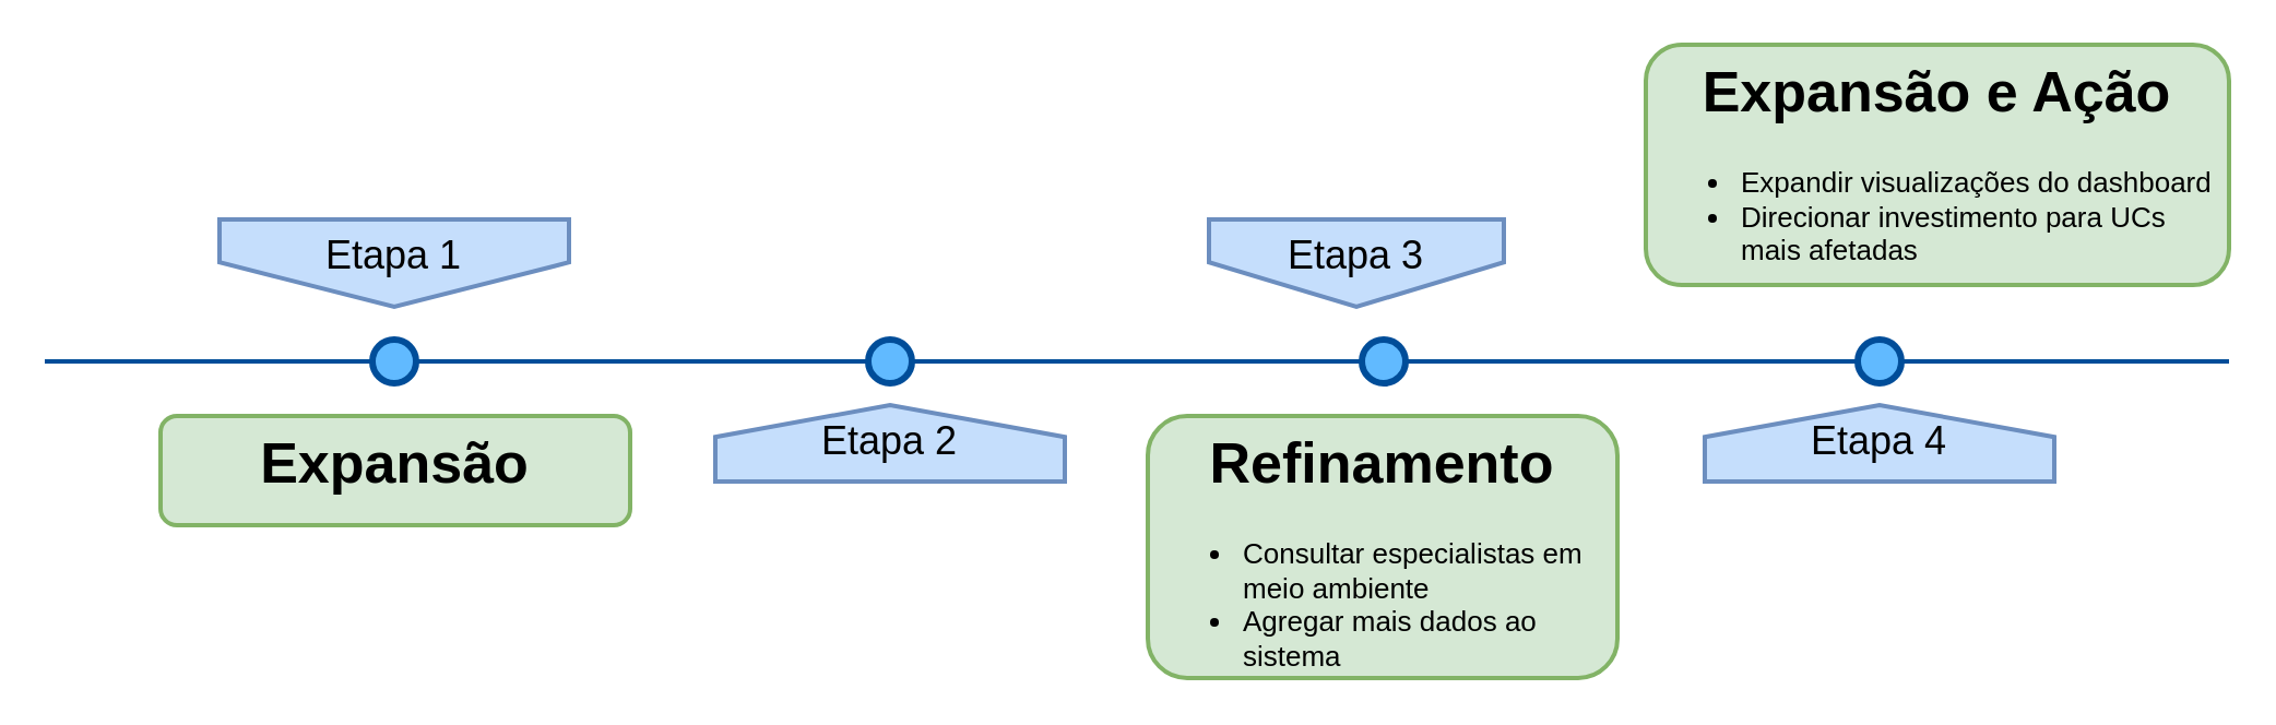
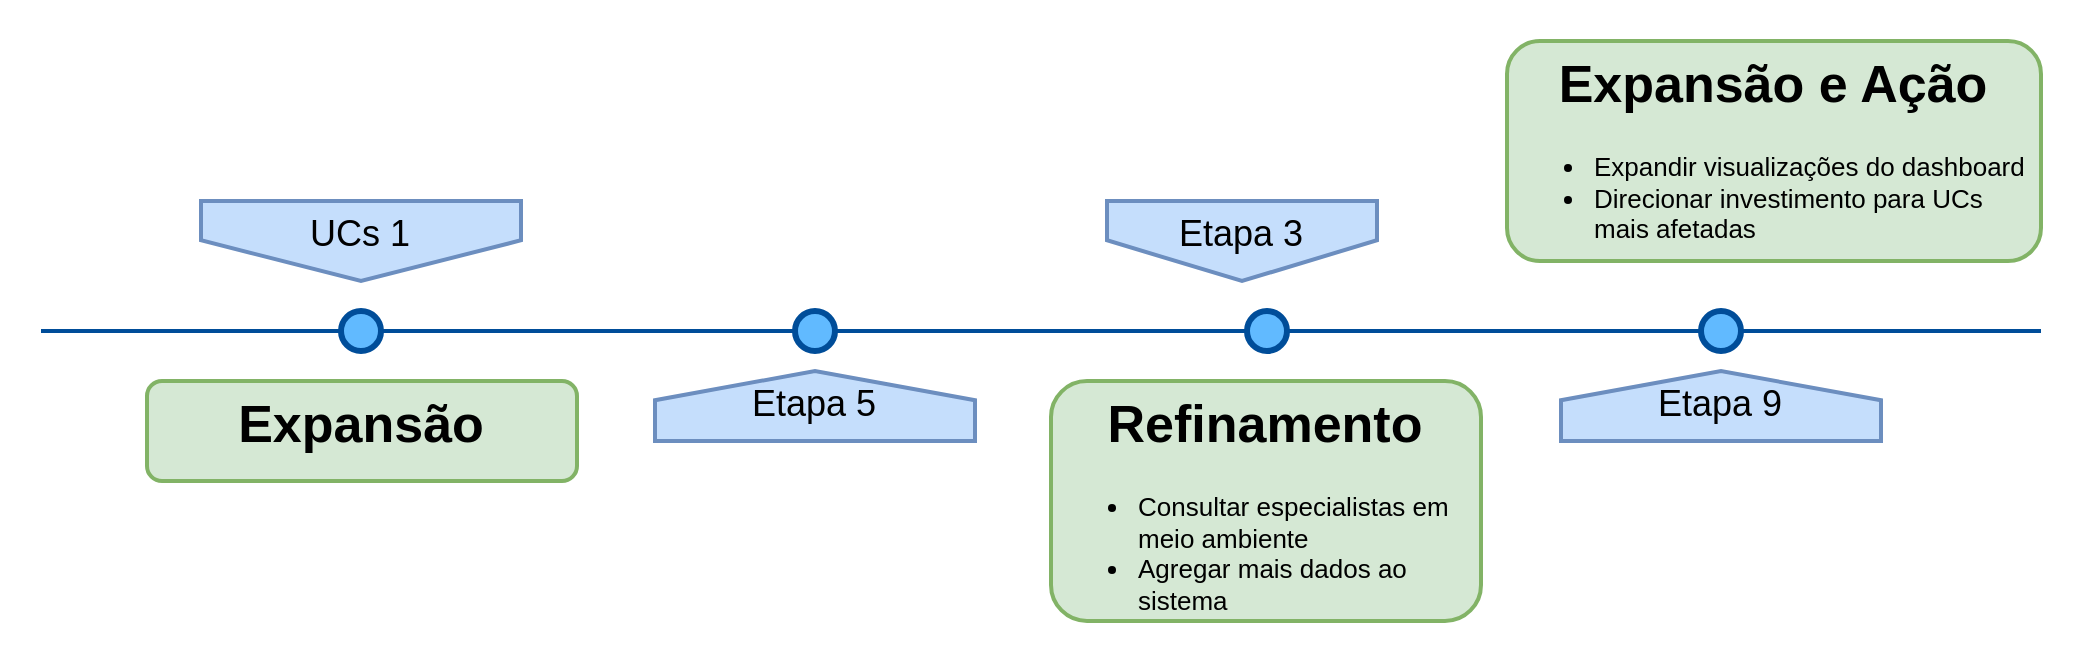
  <mxCell id="0" />
  <mxCell id="1" parent="0" />
  <mxCell id="2" value="" style="line;strokeWidth=2;html=1;fillColor=none;fontSize=28;fontColor=#004D99;strokeColor=#004D99;" parent="1" vertex="1"><mxGeometry x="20" y="160" width="1000" height="10" as="geometry" /></mxCell>
- <mxCell id="3" value="Etapa 1" style="shape=offPageConnector;whiteSpace=wrap;html=1;fillColor=#C5DEFC;fontSize=18;size=0.509;verticalAlign=top;strokeColor=#6c8ebf;strokeWidth=2;" parent="1" vertex="1"><mxGeometry x="100" y="100" width="160" height="40" as="geometry" /></mxCell>
+ <mxCell id="3" value="UCs 1" style="shape=offPageConnector;whiteSpace=wrap;html=1;fillColor=#C5DEFC;fontSize=18;size=0.509;verticalAlign=top;strokeColor=#6c8ebf;strokeWidth=2;" parent="1" vertex="1"><mxGeometry x="100" y="100" width="160" height="40" as="geometry" /></mxCell>
  <mxCell id="4" value="&lt;span style=&quot;font-size: 18px;&quot;&gt;Etapa 3&lt;/span&gt;" style="shape=offPageConnector;whiteSpace=wrap;html=1;fillColor=#C5DEFC;fontSize=18;size=0.509;verticalAlign=top;strokeColor=#6c8ebf;strokeWidth=2;" parent="1" vertex="1"><mxGeometry x="553" y="100" width="135" height="40" as="geometry" /></mxCell>
- <mxCell id="5" value="&lt;span style=&quot;font-size: 18px;&quot;&gt;Etapa 2&lt;/span&gt;" style="shape=offPageConnector;whiteSpace=wrap;html=1;fillColor=#C5DEFC;fontSize=18;size=0.418;flipV=1;verticalAlign=bottom;strokeColor=#6c8ebf;spacingBottom=4;strokeWidth=2;" parent="1" vertex="1"><mxGeometry x="327" y="185" width="160" height="35" as="geometry" /></mxCell>
- <mxCell id="6" value="&lt;span style=&quot;font-size: 18px;&quot;&gt;Etapa 4&lt;/span&gt;" style="shape=offPageConnector;whiteSpace=wrap;html=1;fillColor=#C5DEFC;fontSize=18;size=0.418;flipV=1;verticalAlign=bottom;strokeColor=#6c8ebf;spacingBottom=4;strokeWidth=2;" parent="1" vertex="1"><mxGeometry x="780" y="185" width="160" height="35" as="geometry" /></mxCell>
+ <mxCell id="5" value="&lt;span style=&quot;font-size: 18px;&quot;&gt;Etapa 5&lt;/span&gt;" style="shape=offPageConnector;whiteSpace=wrap;html=1;fillColor=#C5DEFC;fontSize=18;size=0.418;flipV=1;verticalAlign=bottom;strokeColor=#6c8ebf;spacingBottom=4;strokeWidth=2;" parent="1" vertex="1"><mxGeometry x="327" y="185" width="160" height="35" as="geometry" /></mxCell>
+ <mxCell id="6" value="&lt;span style=&quot;font-size: 18px;&quot;&gt;Etapa 9&lt;/span&gt;" style="shape=offPageConnector;whiteSpace=wrap;html=1;fillColor=#C5DEFC;fontSize=18;size=0.418;flipV=1;verticalAlign=bottom;strokeColor=#6c8ebf;spacingBottom=4;strokeWidth=2;" parent="1" vertex="1"><mxGeometry x="780" y="185" width="160" height="35" as="geometry" /></mxCell>
  <mxCell id="7" value="" style="ellipse;whiteSpace=wrap;html=1;fillColor=#61BAFF;fontSize=28;fontColor=#004D99;strokeWidth=3;strokeColor=#004D99;" parent="1" vertex="1"><mxGeometry x="170" y="155" width="20" height="20" as="geometry" /></mxCell>
  <mxCell id="8" value="" style="ellipse;whiteSpace=wrap;html=1;fillColor=#61BAFF;fontSize=28;fontColor=#004D99;strokeWidth=3;strokeColor=#004D99;" parent="1" vertex="1"><mxGeometry x="397" y="155" width="20" height="20" as="geometry" /></mxCell>
  <mxCell id="9" value="" style="ellipse;whiteSpace=wrap;html=1;fillColor=#61BAFF;fontSize=28;fontColor=#004D99;strokeWidth=3;strokeColor=#004D99;" parent="1" vertex="1"><mxGeometry x="623" y="155" width="20" height="20" as="geometry" /></mxCell>
  <mxCell id="10" value="" style="ellipse;whiteSpace=wrap;html=1;fillColor=#61BAFF;fontSize=28;fontColor=#004D99;strokeWidth=3;strokeColor=#004D99;" parent="1" vertex="1"><mxGeometry x="850" y="155" width="20" height="20" as="geometry" /></mxCell>
  <mxCell id="11" value="&lt;h1&gt;Expansão&lt;/h1&gt;&lt;p&gt;&lt;br&gt;&lt;/p&gt;" style="text;html=1;spacing=5;spacingTop=-20;whiteSpace=wrap;overflow=hidden;strokeColor=#82b366;strokeWidth=2;fillColor=#d5e8d4;fontSize=13;align=center;rounded=1;" parent="1" vertex="1"><mxGeometry x="73" y="190" width="215" height="50" as="geometry" /></mxCell>
  <mxCell id="12" value="&lt;h1&gt;Refinamento&lt;/h1&gt;&lt;div&gt;&lt;ul&gt;&lt;li style=&quot;text-align: left&quot;&gt;Consultar especialistas em meio ambiente&lt;/li&gt;&lt;li style=&quot;text-align: left&quot;&gt;Agregar mais dados ao sistema&lt;/li&gt;&lt;/ul&gt;&lt;/div&gt;" style="text;html=1;spacing=5;spacingTop=-20;whiteSpace=wrap;overflow=hidden;strokeColor=#82b366;strokeWidth=2;fillColor=#d5e8d4;fontSize=13;align=center;rounded=1;" parent="1" vertex="1"><mxGeometry x="525" y="190" width="215" height="120" as="geometry" /></mxCell>
  <mxCell id="13" value="&lt;h1&gt;Expansão e Ação&lt;/h1&gt;&lt;p&gt;&lt;/p&gt;&lt;ul&gt;&lt;li style=&quot;text-align: left&quot;&gt;Expandir visualizações do dashboard&lt;/li&gt;&lt;li style=&quot;text-align: left&quot;&gt;Direcionar investimento para UCs mais afetadas&lt;/li&gt;&lt;/ul&gt;&lt;p&gt;&lt;/p&gt;" style="text;html=1;spacing=5;spacingTop=-20;whiteSpace=wrap;overflow=hidden;strokeColor=#82b366;strokeWidth=2;fillColor=#d5e8d4;fontSize=13;align=center;rounded=1;" parent="1" vertex="1"><mxGeometry x="753" y="20" width="267" height="110" as="geometry" /></mxCell>
